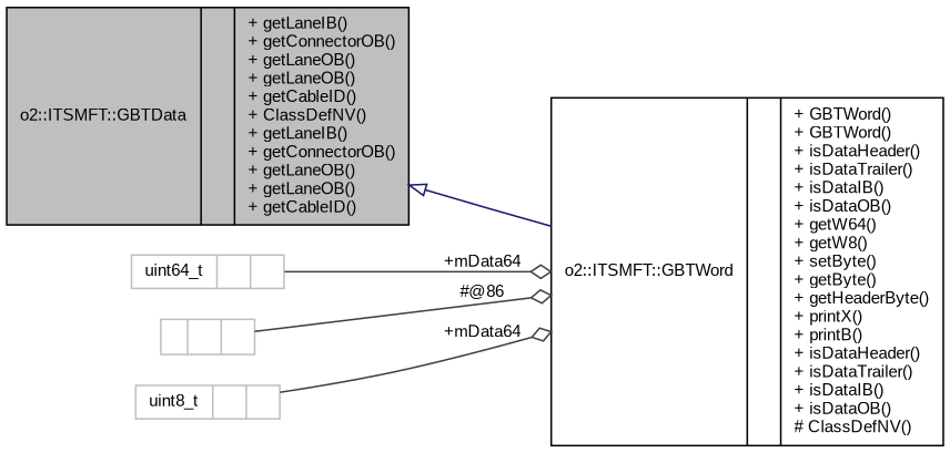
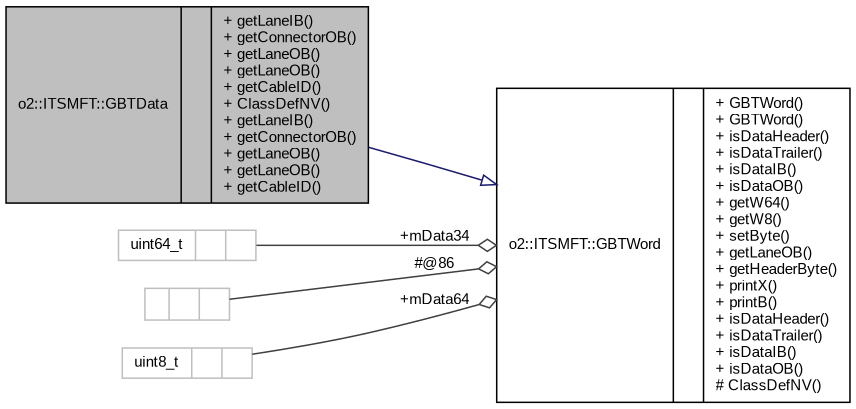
  digraph {
    fontname="Liberation Sans"
    rankdir=LR
    node [color=grey75 fontname="Liberation Sans" fontsize=10 shape=record]
    edge [color=grey25 fontname="Liberation Sans" fontsize=10 labelfontname=Helvetica labelfontsize=10 style=solid arrowhead=odiamond]
    n1 [color=black fillcolor=grey75 fontcolor=black height=0.2 label="{o2::ITSMFT::GBTData\n||+ getLaneIB()\l+ getConnectorOB()\l+ getLaneOB()\l+ getLaneOB()\l+ getCableID()\l+ ClassDefNV()\l+ getLaneIB()\l+ getConnectorOB()\l+ getLaneOB()\l+ getLaneOB()\l+ getCableID()\l}" style=filled width=0.4]
-   n2 [color=black height=0.2 label="{o2::ITSMFT::GBTWord\n||+ GBTWord()\l+ GBTWord()\l+ isDataHeader()\l+ isDataTrailer()\l+ isDataIB()\l+ isDataOB()\l+ getW64()\l+ getW8()\l+ setByte()\l+ getByte()\l+ getHeaderByte()\l+ printX()\l+ printB()\l+ isDataHeader()\l+ isDataTrailer()\l+ isDataIB()\l+ isDataOB()\l# ClassDefNV()\l}" width=0.4]
+   n2 [color=black height=0.2 label="{o2::ITSMFT::GBTWord\n||+ GBTWord()\l+ GBTWord()\l+ isDataHeader()\l+ isDataTrailer()\l+ isDataIB()\l+ isDataOB()\l+ getW64()\l+ getW8()\l+ setByte()\l+ getLaneOB()\l+ getHeaderByte()\l+ printX()\l+ printB()\l+ isDataHeader()\l+ isDataTrailer()\l+ isDataIB()\l+ isDataOB()\l# ClassDefNV()\l}" width=0.4]
    n3 [height=0.2 label="{uint64_t\n||}" width=0.4]
    n4 [height=0.2 label="{\n||}" width=0.4]
    n5 [height=0.2 label="{uint8_t\n||}" width=0.4]
-   n1 -> n2 [arrowtail=onormal color=midnightblue dir=back arrowhead=""]
-   n3 -> n2 [label=" +mData64"]
+   n2 -> n1 [arrowtail=onormal color=midnightblue dir=back arrowhead=""]
+   n3 -> n2 [label=" +mData34"]
    n4 -> n2 [label=" #@86"]
    n5 -> n2 [label=" +mData64"]
  }
